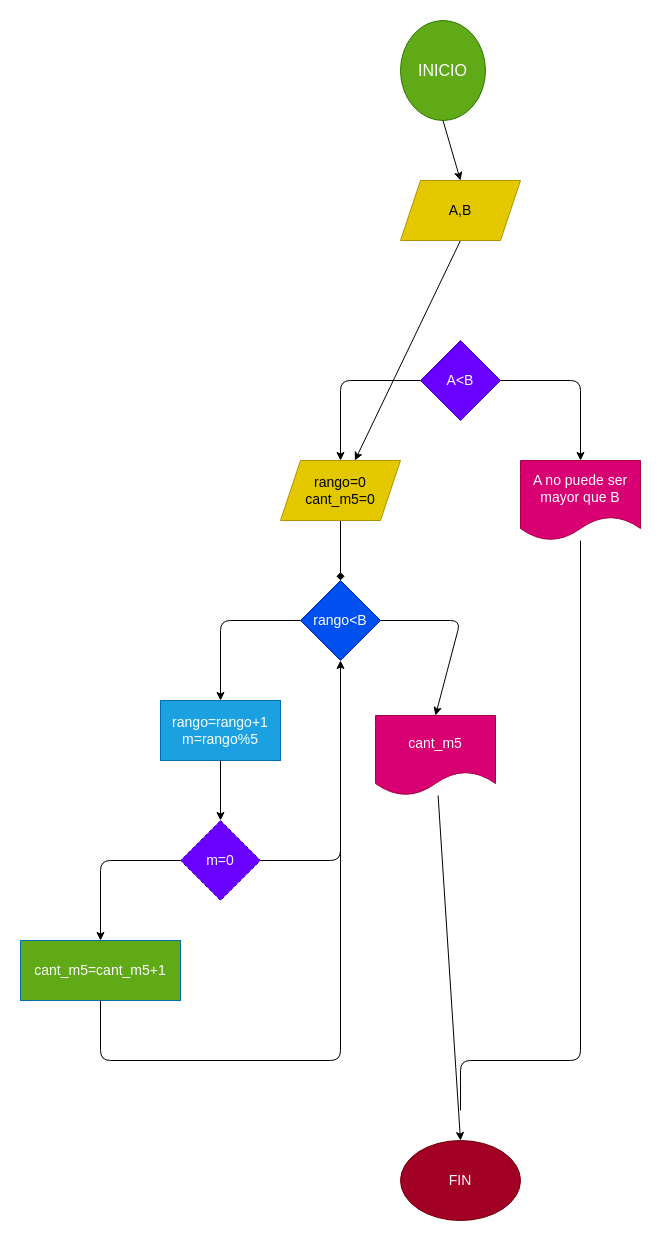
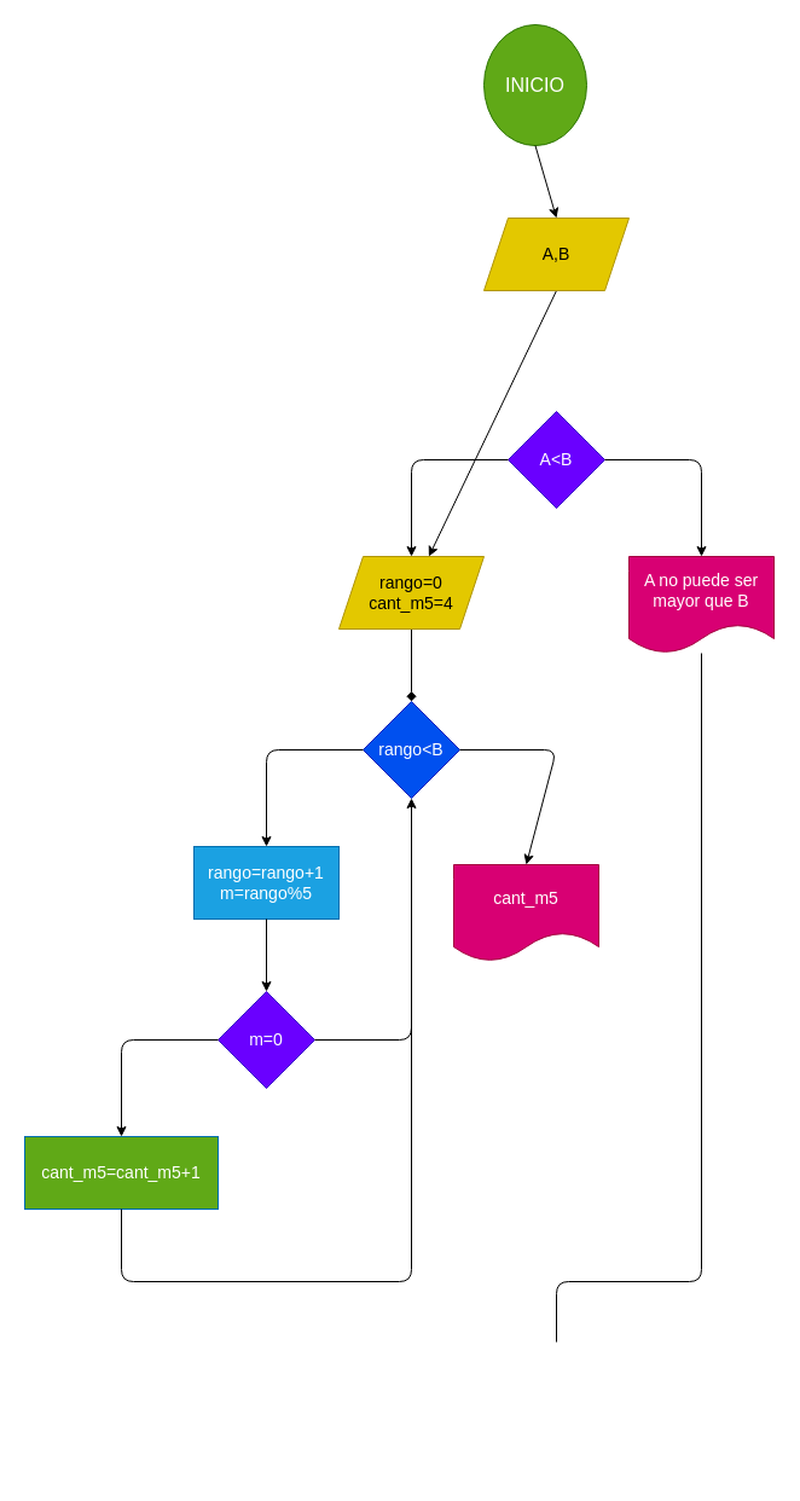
  <mxCell id="0" />
  <mxCell id="1" parent="0" />
  <mxCell id="2" value="&lt;font size=&quot;3&quot;&gt;INICIO&lt;/font&gt;" style="ellipse;whiteSpace=wrap;html=1;fillColor=#60a917;fontColor=#ffffff;strokeColor=#2D7600;" vertex="1" parent="1"><mxGeometry x="400" y="20" width="85" height="100" as="geometry" /></mxCell>
  <mxCell id="3" value="" style="endArrow=classic;html=1;fontSize=14;exitX=0.5;exitY=1;exitDx=0;exitDy=0;entryX=0.5;entryY=0;entryDx=0;entryDy=0;" edge="1" parent="1" source="2" target="22"><mxGeometry width="50" height="50" relative="1" as="geometry"><mxPoint x="490" y="60" as="sourcePoint" /><mxPoint x="460" y="180" as="targetPoint" /></mxGeometry></mxCell>
  <mxCell id="4" value="A&amp;lt;B" style="rhombus;whiteSpace=wrap;html=1;fontSize=14;fillColor=#6a00ff;fontColor=#ffffff;strokeColor=#3700CC;" vertex="1" parent="1"><mxGeometry x="420" y="340" width="80" height="80" as="geometry" /></mxCell>
  <mxCell id="5" value="" style="endArrow=classic;html=1;fontSize=14;exitX=1;exitY=0.5;exitDx=0;exitDy=0;entryX=0.5;entryY=0;entryDx=0;entryDy=0;" edge="1" parent="1" source="4" target="7"><mxGeometry width="50" height="50" relative="1" as="geometry"><mxPoint x="490" y="430" as="sourcePoint" /><mxPoint x="580" y="460" as="targetPoint" /><Array as="points"><mxPoint x="580" y="380" /></Array></mxGeometry></mxCell>
  <mxCell id="6" value="" style="endArrow=classic;html=1;fontSize=14;exitX=0;exitY=0.5;exitDx=0;exitDy=0;entryX=0.5;entryY=0;entryDx=0;entryDy=0;" edge="1" parent="1" source="4" target="13"><mxGeometry width="50" height="50" relative="1" as="geometry"><mxPoint x="490" y="480" as="sourcePoint" /><mxPoint x="340" y="460" as="targetPoint" /><Array as="points"><mxPoint x="340" y="380" /></Array></mxGeometry></mxCell>
  <mxCell id="7" value="A no puede ser mayor que B" style="shape=document;whiteSpace=wrap;html=1;boundedLbl=1;fontSize=14;fillColor=#d80073;fontColor=#ffffff;strokeColor=#A50040;" vertex="1" parent="1"><mxGeometry x="520" y="460" width="120" height="80" as="geometry" /></mxCell>
  <mxCell id="8" value="" style="endArrow=diamond;html=1;fontSize=14;exitX=0.5;exitY=1;exitDx=0;exitDy=0;entryX=0.5;entryY=0;entryDx=0;entryDy=0;" edge="1" parent="1" source="13" target="9"><mxGeometry width="50" height="50" relative="1" as="geometry"><mxPoint x="340" y="520" as="sourcePoint" /><mxPoint x="340" y="600" as="targetPoint" /></mxGeometry></mxCell>
  <mxCell id="9" value="rango&amp;lt;B" style="rhombus;whiteSpace=wrap;html=1;fontSize=14;fillColor=#0050ef;fontColor=#ffffff;strokeColor=#001DBC;" vertex="1" parent="1"><mxGeometry x="300" y="580" width="80" height="80" as="geometry" /></mxCell>
  <mxCell id="10" value="" style="endArrow=classic;html=1;fontSize=14;exitX=1;exitY=0.5;exitDx=0;exitDy=0;entryX=0.5;entryY=0;entryDx=0;entryDy=0;" edge="1" parent="1" source="9" target="11"><mxGeometry width="50" height="50" relative="1" as="geometry"><mxPoint x="440" y="730" as="sourcePoint" /><mxPoint x="460" y="700" as="targetPoint" /><Array as="points"><mxPoint x="460" y="620" /></Array></mxGeometry></mxCell>
  <mxCell id="11" value="cant_m5" style="shape=document;whiteSpace=wrap;html=1;boundedLbl=1;fontSize=14;fillColor=#d80073;fontColor=#ffffff;strokeColor=#A50040;" vertex="1" parent="1"><mxGeometry x="375" y="715" width="120" height="80" as="geometry" /></mxCell>
  <mxCell id="12" value="" style="endArrow=classic;html=1;fontSize=14;exitX=0;exitY=0.5;exitDx=0;exitDy=0;entryX=0.5;entryY=0;entryDx=0;entryDy=0;" edge="1" parent="1" source="9" target="14"><mxGeometry width="50" height="50" relative="1" as="geometry"><mxPoint x="400" y="730" as="sourcePoint" /><mxPoint x="220" y="700" as="targetPoint" /><Array as="points"><mxPoint x="220" y="620" /></Array></mxGeometry></mxCell>
- <mxCell id="13" value="&lt;span&gt;rango=0&lt;/span&gt;&lt;br&gt;&lt;span&gt;cant_m5=0&lt;/span&gt;" style="shape=parallelogram;perimeter=parallelogramPerimeter;whiteSpace=wrap;html=1;fixedSize=1;fontSize=14;fillColor=#e3c800;fontColor=#000000;strokeColor=#B09500;" vertex="1" parent="1"><mxGeometry x="280" y="460" width="120" height="60" as="geometry" /></mxCell>
+ <mxCell id="13" value="&lt;span&gt;rango=0&lt;/span&gt;&lt;br&gt;&lt;span&gt;cant_m5=4&lt;/span&gt;" style="shape=parallelogram;perimeter=parallelogramPerimeter;whiteSpace=wrap;html=1;fixedSize=1;fontSize=14;fillColor=#e3c800;fontColor=#000000;strokeColor=#B09500;" vertex="1" parent="1"><mxGeometry x="280" y="460" width="120" height="60" as="geometry" /></mxCell>
  <mxCell id="14" value="rango=rango+1&lt;br&gt;m=rango%5" style="rounded=0;whiteSpace=wrap;html=1;fontSize=14;fillColor=#1ba1e2;fontColor=#ffffff;strokeColor=#006EAF;" vertex="1" parent="1"><mxGeometry x="160" y="700" width="120" height="60" as="geometry" /></mxCell>
  <mxCell id="15" value="" style="endArrow=classic;html=1;fontSize=14;exitX=0.5;exitY=1;exitDx=0;exitDy=0;" edge="1" parent="1" source="14" target="16"><mxGeometry width="50" height="50" relative="1" as="geometry"><mxPoint x="290" y="770" as="sourcePoint" /><mxPoint x="220" y="820" as="targetPoint" /></mxGeometry></mxCell>
- <mxCell id="16" value="m=0" style="rhombus;whiteSpace=wrap;html=1;fontSize=14;fillColor=#6a00ff;fontColor=#ffffff;strokeColor=#3700CC;dashed=1;" vertex="1" parent="1"><mxGeometry y="820" width="80" height="80" as="geometry" x="180" /></mxCell>
+ <mxCell id="16" value="m=0" style="rhombus;whiteSpace=wrap;html=1;fontSize=14;fillColor=#6a00ff;fontColor=#ffffff;strokeColor=#3700CC;" vertex="1" parent="1"><mxGeometry y="820" width="80" height="80" as="geometry" x="180" /></mxCell>
  <mxCell id="17" value="" style="endArrow=classic;html=1;fontSize=14;exitX=1;exitY=0.5;exitDx=0;exitDy=0;entryX=0.5;entryY=1;entryDx=0;entryDy=0;" edge="1" parent="1" source="16" target="9"><mxGeometry width="50" height="50" relative="1" as="geometry"><mxPoint x="290" y="930" as="sourcePoint" /><mxPoint x="340" y="880" as="targetPoint" /><Array as="points"><mxPoint x="340" y="860" /></Array></mxGeometry></mxCell>
  <mxCell id="18" value="" style="endArrow=classic;html=1;fontSize=14;exitX=0;exitY=0.5;exitDx=0;exitDy=0;" edge="1" parent="1" source="16" target="19"><mxGeometry width="50" height="50" relative="1" as="geometry"><mxPoint x="290" y="880" as="sourcePoint" /><mxPoint x="100" y="940" as="targetPoint" /><Array as="points"><mxPoint x="100" y="860" /></Array></mxGeometry></mxCell>
  <mxCell id="19" value="cant_m5=cant_m5+1" style="rounded=0;whiteSpace=wrap;html=1;fontSize=14;fillColor=#60a917;fontColor=#ffffff;strokeColor=#006EAF;" vertex="1" parent="1"><mxGeometry x="20" y="940" width="160" height="60" as="geometry" /></mxCell>
  <mxCell id="20" value="" style="endArrow=none;html=1;fontSize=14;exitX=0.5;exitY=1;exitDx=0;exitDy=0;" edge="1" parent="1" source="19"><mxGeometry width="50" height="50" relative="1" as="geometry"><mxPoint x="290" y="980" as="sourcePoint" /><mxPoint x="340" y="810" as="targetPoint" /><Array as="points"><mxPoint x="100" y="1060" /><mxPoint x="340" y="1060" /></Array></mxGeometry></mxCell>
  <mxCell id="21" value="" style="endArrow=classic;html=1;fontSize=14;exitX=0.5;exitY=1;exitDx=0;exitDy=0;" edge="1" parent="1" source="22" target="13"><mxGeometry width="50" height="50" relative="1" as="geometry"><mxPoint x="460" y="240" as="sourcePoint" /><mxPoint x="460" y="250" as="targetPoint" /></mxGeometry></mxCell>
  <mxCell id="22" value="A,B" style="shape=parallelogram;perimeter=parallelogramPerimeter;whiteSpace=wrap;html=1;fixedSize=1;fontSize=14;fillColor=#e3c800;fontColor=#000000;strokeColor=#B09500;" vertex="1" parent="1"><mxGeometry x="400" y="180" width="120" height="60" as="geometry" /></mxCell>
- <mxCell id="23" value="FIN" style="ellipse;whiteSpace=wrap;html=1;fontSize=14;fillColor=#a20025;fontColor=#ffffff;strokeColor=#6F0000;" vertex="1" parent="1"><mxGeometry x="400" y="1140" width="120" height="80" as="geometry" /></mxCell>
- <mxCell id="24" value="" style="endArrow=classic;html=1;fontSize=14;entryX=0.5;entryY=0;entryDx=0;entryDy=0;" edge="1" parent="1" source="11" target="23"><mxGeometry width="50" height="50" relative="1" as="geometry"><mxPoint x="320" y="1090" as="sourcePoint" /><mxPoint x="370" y="1040" as="targetPoint" /></mxGeometry></mxCell>
  <mxCell id="25" value="" style="endArrow=none;html=1;fontSize=14;" edge="1" parent="1" target="7"><mxGeometry width="50" height="50" relative="1" as="geometry"><mxPoint x="460" y="1110" as="sourcePoint" /><mxPoint x="370" y="560" as="targetPoint" /><Array as="points"><mxPoint x="460" y="1060" /><mxPoint x="580" y="1060" /></Array></mxGeometry></mxCell>
